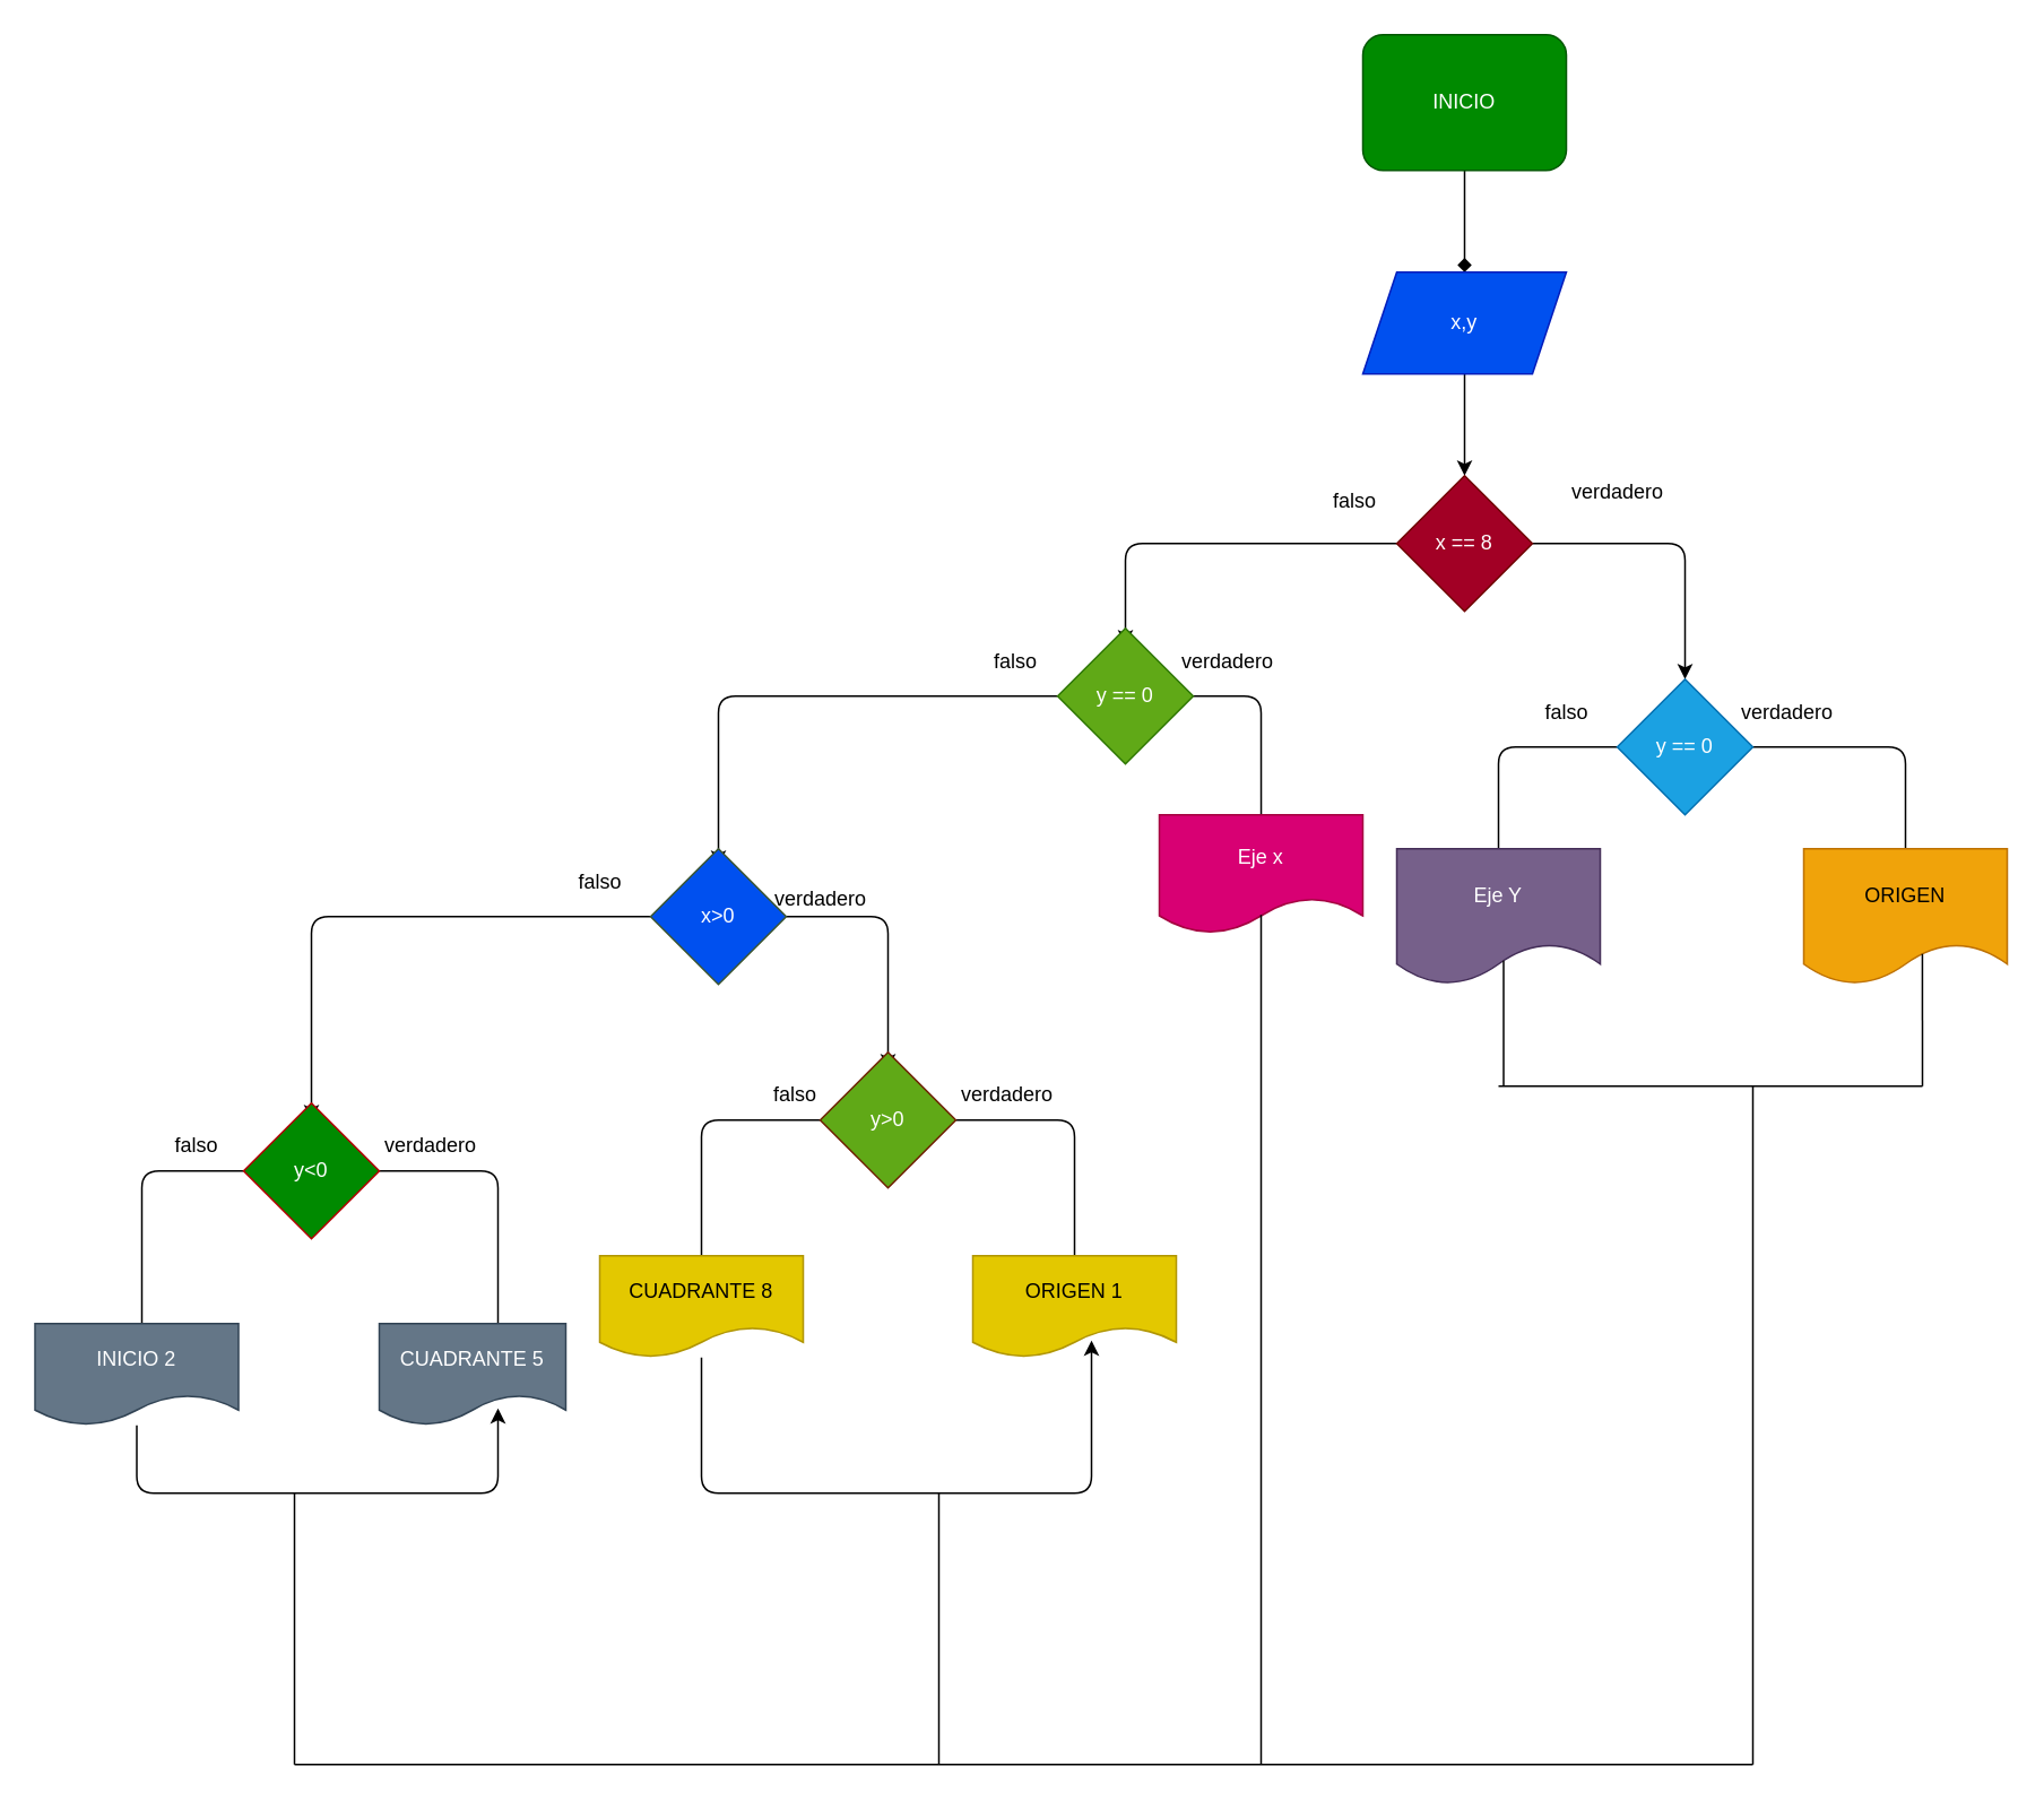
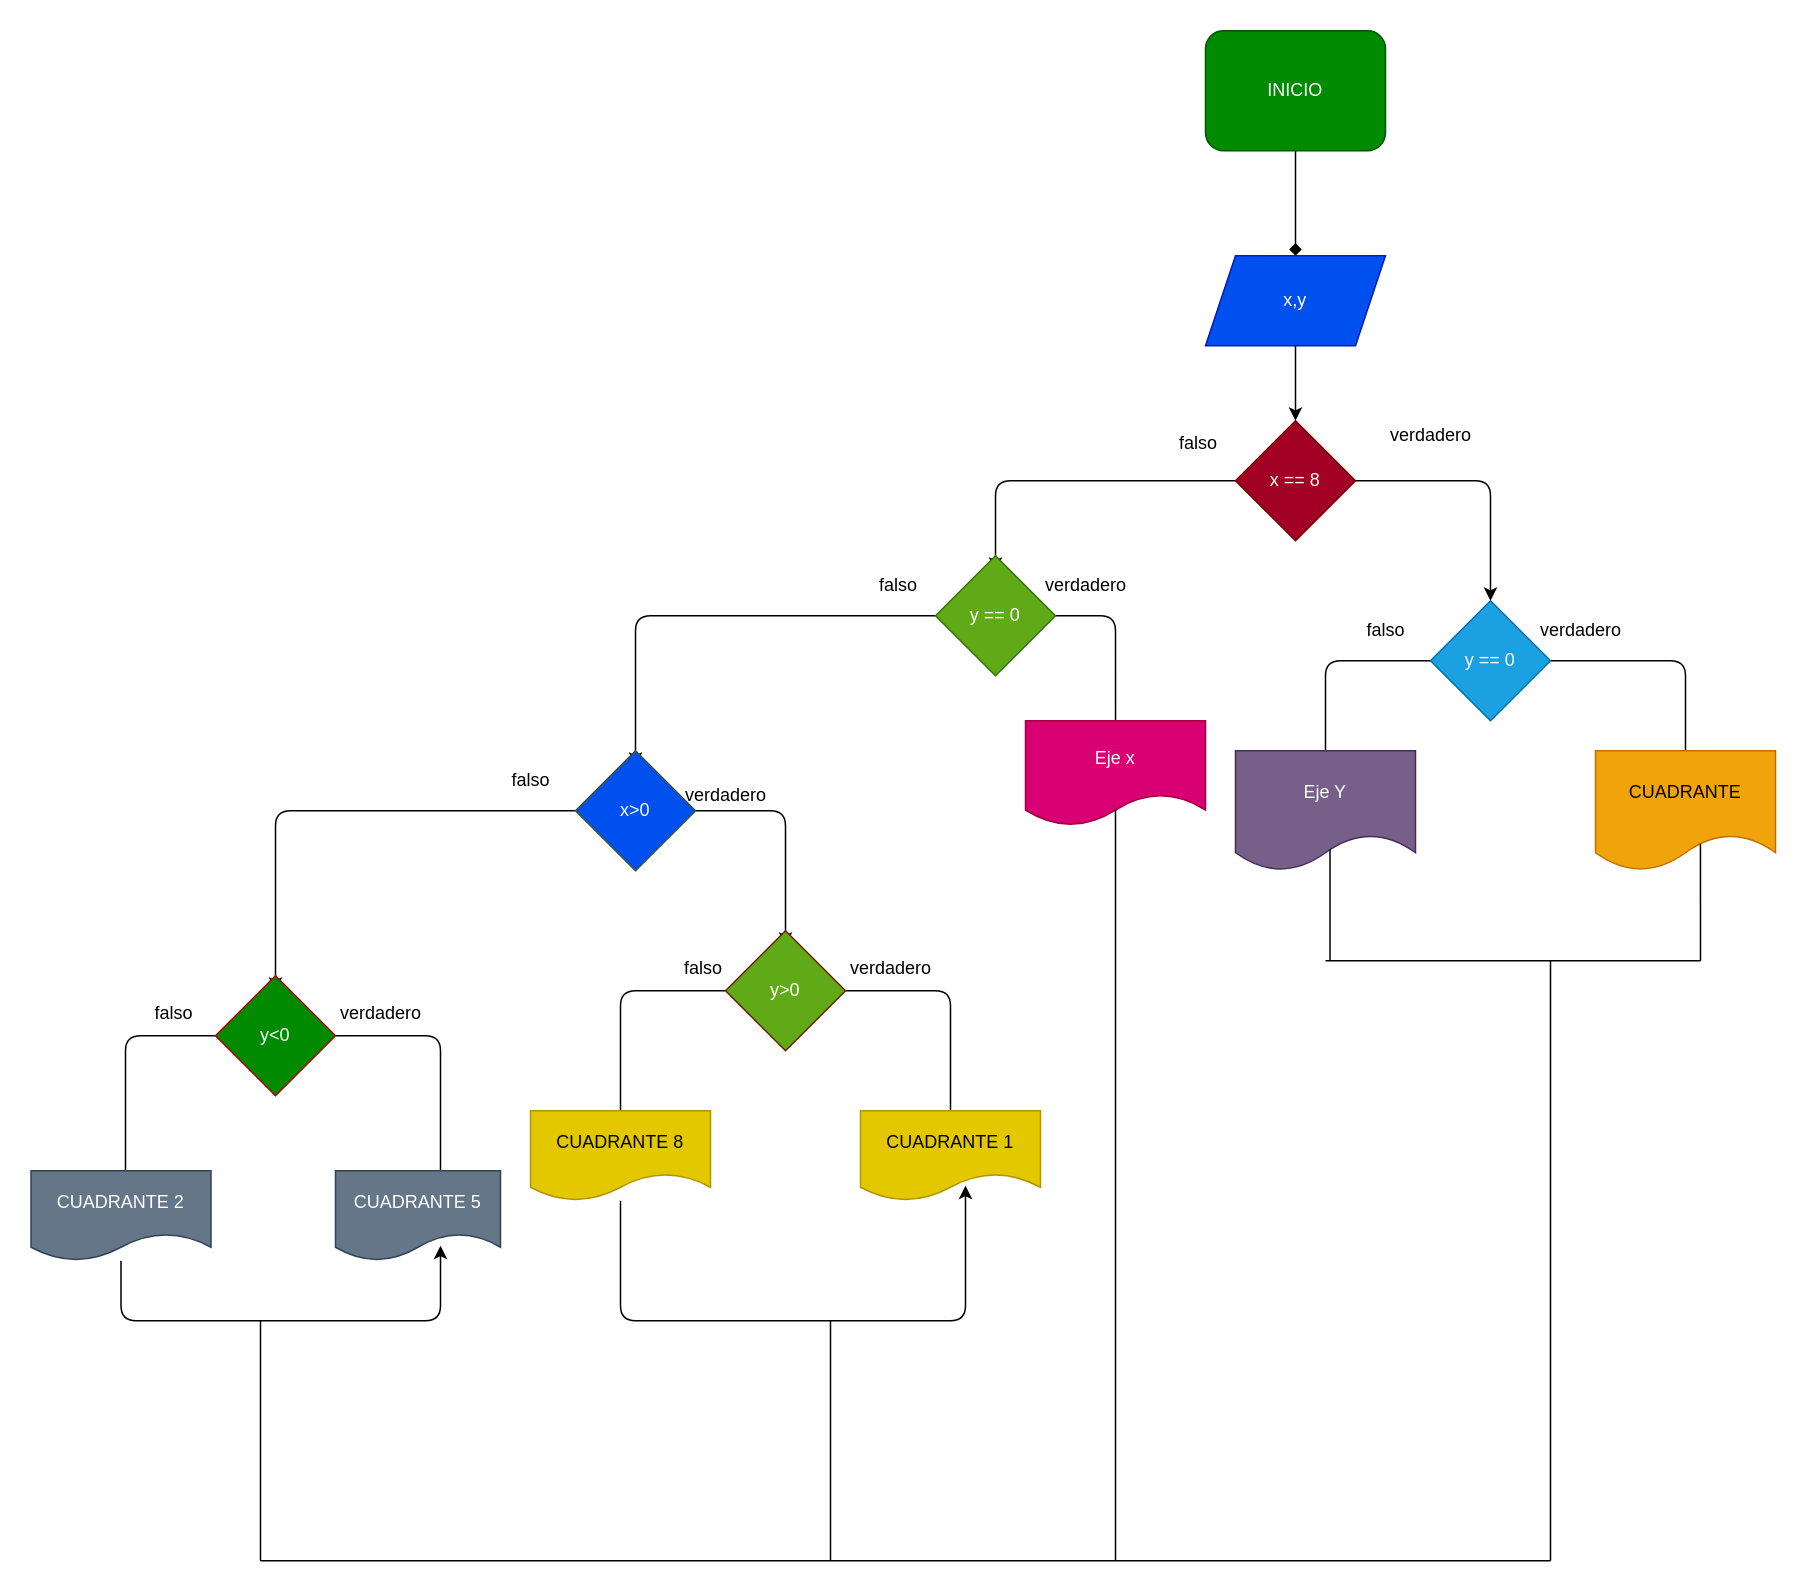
  <mxCell id="0" />
  <mxCell id="1" parent="0" />
  <mxCell id="2" style="edgeStyle=none;html=1;entryX=0.5;entryY=0;entryDx=0;entryDy=0;endArrow=diamond;" parent="1" source="3" target="8" edge="1"><mxGeometry relative="1" as="geometry"><mxPoint x="863" y="150" as="targetPoint" /></mxGeometry></mxCell>
  <mxCell id="3" value="INICIO" style="whiteSpace=wrap;html=1;fillColor=#008a00;fontColor=#ffffff;strokeColor=#005700;rounded=1;" parent="1" vertex="1"><mxGeometry x="803" y="20" width="120" height="80" as="geometry" /></mxCell>
  <mxCell id="4" style="edgeStyle=none;html=1;exitX=0.5;exitY=1;exitDx=0;exitDy=0;" parent="1" source="8" edge="1"><mxGeometry relative="1" as="geometry"><mxPoint x="863" y="280" as="targetPoint" /><mxPoint x="863" y="230" as="sourcePoint" /></mxGeometry></mxCell>
  <mxCell id="5" style="edgeStyle=none;html=1;" parent="1" source="7" edge="1"><mxGeometry relative="1" as="geometry"><mxPoint x="993" y="400" as="targetPoint" /><Array as="points"><mxPoint x="993" y="320" /></Array></mxGeometry></mxCell>
  <mxCell id="6" style="edgeStyle=none;html=1;" edge="1" parent="1" source="7"><mxGeometry relative="1" as="geometry"><mxPoint x="663" y="380" as="targetPoint" /><Array as="points"><mxPoint x="663" y="320" /></Array></mxGeometry></mxCell>
  <mxCell id="7" value="x == 8" style="rhombus;whiteSpace=wrap;html=1;fillColor=#a20025;fontColor=#ffffff;strokeColor=#6F0000;" parent="1" vertex="1"><mxGeometry x="823" y="280" width="80" height="80" as="geometry" /></mxCell>
- <mxCell id="8" value="x,y" style="shape=parallelogram;perimeter=parallelogramPerimeter;whiteSpace=wrap;html=1;fixedSize=1;fillColor=#0050ef;fontColor=#ffffff;strokeColor=#001DBC;" parent="1" vertex="1"><mxGeometry x="803" y="160" width="120" height="60" as="geometry" /></mxCell>
+ <mxCell id="8" value="x,y" style="shape=parallelogram;perimeter=parallelogramPerimeter;whiteSpace=wrap;html=1;fixedSize=1;fillColor=#0050ef;fontColor=#ffffff;strokeColor=#001DBC;" parent="1" vertex="1"><mxGeometry x="803" y="170" width="120" height="60" as="geometry" /></mxCell>
  <mxCell id="9" style="edgeStyle=none;html=1;exitX=1;exitY=0.5;exitDx=0;exitDy=0;" parent="1" source="11" edge="1"><mxGeometry relative="1" as="geometry"><mxPoint x="1123" y="510" as="targetPoint" /><Array as="points"><mxPoint x="1123" y="440" /></Array></mxGeometry></mxCell>
  <mxCell id="10" style="edgeStyle=none;html=1;" parent="1" source="11" edge="1"><mxGeometry relative="1" as="geometry"><mxPoint x="883" y="510" as="targetPoint" /><Array as="points"><mxPoint x="883" y="440" /></Array></mxGeometry></mxCell>
  <mxCell id="11" value="y == 0" style="rhombus;whiteSpace=wrap;html=1;fillColor=#1ba1e2;fontColor=#ffffff;strokeColor=#006EAF;" parent="1" vertex="1"><mxGeometry x="953" y="400" width="80" height="80" as="geometry" /></mxCell>
- <mxCell id="12" value="ORIGEN" style="shape=document;whiteSpace=wrap;html=1;boundedLbl=1;fillColor=#f0a30a;fontColor=#000000;strokeColor=#BD7000;" parent="1" vertex="1"><mxGeometry x="1063" y="500" width="120" height="80" as="geometry" /></mxCell>
+ <mxCell id="12" value="CUADRANTE" style="shape=document;whiteSpace=wrap;html=1;boundedLbl=1;fillColor=#f0a30a;fontColor=#000000;strokeColor=#BD7000;" parent="1" vertex="1"><mxGeometry x="1063" y="500" width="120" height="80" as="geometry" /></mxCell>
  <mxCell id="13" value="Eje Y" style="shape=document;whiteSpace=wrap;html=1;boundedLbl=1;fillColor=#76608a;fontColor=#ffffff;strokeColor=#432D57;" parent="1" vertex="1"><mxGeometry x="823" y="500" width="120" height="80" as="geometry" /></mxCell>
  <mxCell id="14" value="verdadero" style="text;html=1;align=center;verticalAlign=middle;resizable=0;points=[];autosize=1;strokeColor=none;fillColor=none;" parent="1" vertex="1"><mxGeometry x="1013" y="405" width="80" height="30" as="geometry" /></mxCell>
  <mxCell id="15" value="falso" style="text;html=1;align=center;verticalAlign=middle;resizable=0;points=[];autosize=1;strokeColor=none;fillColor=none;" parent="1" vertex="1"><mxGeometry x="898" y="405" width="50" height="30" as="geometry" /></mxCell>
  <mxCell id="16" value="" style="endArrow=none;html=1;exitX=0.525;exitY=0.825;exitDx=0;exitDy=0;exitPerimeter=0;" parent="1" source="13" edge="1"><mxGeometry width="50" height="50" relative="1" as="geometry"><mxPoint x="883" y="720" as="sourcePoint" /><mxPoint x="886" y="640" as="targetPoint" /></mxGeometry></mxCell>
  <mxCell id="17" value="" style="endArrow=none;html=1;entryX=0.583;entryY=0.775;entryDx=0;entryDy=0;entryPerimeter=0;" parent="1" target="12" edge="1"><mxGeometry width="50" height="50" relative="1" as="geometry"><mxPoint x="1133" y="640" as="sourcePoint" /><mxPoint x="1083" y="720" as="targetPoint" /></mxGeometry></mxCell>
  <mxCell id="18" value="" style="endArrow=none;html=1;" parent="1" edge="1"><mxGeometry width="50" height="50" relative="1" as="geometry"><mxPoint x="883" y="640" as="sourcePoint" /><mxPoint x="1133" y="640" as="targetPoint" /></mxGeometry></mxCell>
  <mxCell id="19" value="verdadero" style="text;html=1;align=center;verticalAlign=middle;resizable=0;points=[];autosize=1;strokeColor=none;fillColor=none;" parent="1" vertex="1"><mxGeometry x="913" y="275" width="80" height="30" as="geometry" /></mxCell>
  <mxCell id="20" style="edgeStyle=none;html=1;entryX=0.667;entryY=0.033;entryDx=0;entryDy=0;entryPerimeter=0;" edge="1" parent="1" source="22"><mxGeometry relative="1" as="geometry"><mxPoint x="743.04" y="491.98" as="targetPoint" /><Array as="points"><mxPoint x="743" y="410" /></Array></mxGeometry></mxCell>
  <mxCell id="21" style="edgeStyle=none;html=1;" edge="1" parent="1" source="22"><mxGeometry relative="1" as="geometry"><mxPoint x="423" y="510" as="targetPoint" /><Array as="points"><mxPoint x="423" y="410" /></Array></mxGeometry></mxCell>
  <mxCell id="22" value="y == 0" style="rhombus;whiteSpace=wrap;html=1;fillColor=#60a917;fontColor=#ffffff;strokeColor=#2D7600;" vertex="1" parent="1"><mxGeometry x="623" y="370" width="80" height="80" as="geometry" /></mxCell>
  <mxCell id="23" value="Eje x" style="shape=document;whiteSpace=wrap;html=1;boundedLbl=1;fillColor=#d80073;fontColor=#ffffff;strokeColor=#A50040;" vertex="1" parent="1"><mxGeometry x="683" y="480" width="120" height="70" as="geometry" /></mxCell>
  <mxCell id="24" style="edgeStyle=none;html=1;" edge="1" parent="1" source="26"><mxGeometry relative="1" as="geometry"><mxPoint x="523" y="630" as="targetPoint" /><Array as="points"><mxPoint x="523" y="540" /></Array></mxGeometry></mxCell>
  <mxCell id="25" style="edgeStyle=none;html=1;" edge="1" parent="1" source="26"><mxGeometry relative="1" as="geometry"><mxPoint x="183" y="660" as="targetPoint" /><Array as="points"><mxPoint x="183" y="540" /></Array></mxGeometry></mxCell>
  <mxCell id="26" value="x&amp;gt;0" style="rhombus;whiteSpace=wrap;html=1;fillColor=#0050ef;fontColor=#ffffff;strokeColor=#3A5431;" vertex="1" parent="1"><mxGeometry x="383" y="500" width="80" height="80" as="geometry" /></mxCell>
  <mxCell id="27" style="edgeStyle=none;html=1;" edge="1" parent="1" source="29"><mxGeometry relative="1" as="geometry"><mxPoint x="633" y="750" as="targetPoint" /><Array as="points"><mxPoint x="633" y="660" /></Array></mxGeometry></mxCell>
  <mxCell id="28" style="edgeStyle=none;html=1;" edge="1" parent="1" source="29"><mxGeometry relative="1" as="geometry"><mxPoint x="413" y="750" as="targetPoint" /><Array as="points"><mxPoint x="413" y="660" /></Array></mxGeometry></mxCell>
  <mxCell id="29" value="y&amp;gt;0" style="rhombus;whiteSpace=wrap;html=1;fillColor=#60a917;fontColor=#ffffff;strokeColor=#6D1F00;" vertex="1" parent="1"><mxGeometry x="483" y="620" width="80" height="80" as="geometry" /></mxCell>
- <mxCell id="30" value="ORIGEN 1" style="shape=document;whiteSpace=wrap;html=1;boundedLbl=1;fillColor=#e3c800;fontColor=#000000;strokeColor=#B09500;" vertex="1" parent="1"><mxGeometry x="573" y="740" width="120" height="60" as="geometry" /></mxCell>
+ <mxCell id="30" value="CUADRANTE 1" style="shape=document;whiteSpace=wrap;html=1;boundedLbl=1;fillColor=#e3c800;fontColor=#000000;strokeColor=#B09500;" vertex="1" parent="1"><mxGeometry x="573" y="740" width="120" height="60" as="geometry" /></mxCell>
  <mxCell id="31" style="edgeStyle=none;html=1;" edge="1" parent="1" source="32"><mxGeometry relative="1" as="geometry"><mxPoint x="643" y="790" as="targetPoint" /><Array as="points"><mxPoint x="413" y="880" /><mxPoint x="643" y="880" /></Array></mxGeometry></mxCell>
  <mxCell id="32" value="CUADRANTE 8" style="shape=document;whiteSpace=wrap;html=1;boundedLbl=1;fillColor=#e3c800;fontColor=#000000;strokeColor=#B09500;" vertex="1" parent="1"><mxGeometry x="353" y="740" width="120" height="60" as="geometry" /></mxCell>
  <mxCell id="33" style="edgeStyle=none;html=1;" edge="1" parent="1" source="35"><mxGeometry relative="1" as="geometry"><mxPoint x="293" y="790" as="targetPoint" /><Array as="points"><mxPoint x="293" y="690" /></Array></mxGeometry></mxCell>
  <mxCell id="34" style="edgeStyle=none;html=1;" edge="1" parent="1" source="35"><mxGeometry relative="1" as="geometry"><mxPoint x="83" y="790" as="targetPoint" /><Array as="points"><mxPoint x="83" y="690" /></Array></mxGeometry></mxCell>
  <mxCell id="35" value="y&amp;lt;0" style="rhombus;whiteSpace=wrap;html=1;fillColor=#008a00;fontColor=#ffffff;strokeColor=#B20000;" vertex="1" parent="1"><mxGeometry x="143" y="650" width="80" height="80" as="geometry" /></mxCell>
  <mxCell id="36" value="CUADRANTE 5" style="shape=document;whiteSpace=wrap;html=1;boundedLbl=1;fillColor=#647687;strokeColor=#314354;fontColor=#ffffff;" vertex="1" parent="1"><mxGeometry x="223" y="780" width="110" height="60" as="geometry" /></mxCell>
  <mxCell id="37" style="edgeStyle=none;html=1;" edge="1" parent="1" source="38"><mxGeometry relative="1" as="geometry"><mxPoint x="293" y="830" as="targetPoint" /><Array as="points"><mxPoint x="80" y="880" /><mxPoint x="293" y="880" /></Array></mxGeometry></mxCell>
- <mxCell id="38" value="INICIO 2" style="shape=document;whiteSpace=wrap;html=1;boundedLbl=1;fillColor=#647687;fontColor=#ffffff;strokeColor=#314354;" vertex="1" parent="1"><mxGeometry x="20" y="780" width="120" height="60" as="geometry" /></mxCell>
+ <mxCell id="38" value="CUADRANTE 2" style="shape=document;whiteSpace=wrap;html=1;boundedLbl=1;fillColor=#647687;fontColor=#ffffff;strokeColor=#314354;" vertex="1" parent="1"><mxGeometry x="20" y="780" width="120" height="60" as="geometry" /></mxCell>
  <mxCell id="39" value="falso" style="text;html=1;align=center;verticalAlign=middle;resizable=0;points=[];autosize=1;strokeColor=none;fillColor=none;" vertex="1" parent="1"><mxGeometry x="773" y="280" width="50" height="30" as="geometry" /></mxCell>
  <mxCell id="40" value="verdadero" style="text;html=1;align=center;verticalAlign=middle;resizable=0;points=[];autosize=1;strokeColor=none;fillColor=none;" vertex="1" parent="1"><mxGeometry x="683" y="375" width="80" height="30" as="geometry" /></mxCell>
  <mxCell id="41" value="falso" style="text;html=1;align=center;verticalAlign=middle;resizable=0;points=[];autosize=1;strokeColor=none;fillColor=none;" vertex="1" parent="1"><mxGeometry x="573" y="375" width="50" height="30" as="geometry" /></mxCell>
  <mxCell id="42" value="verdadero" style="text;html=1;align=center;verticalAlign=middle;resizable=0;points=[];autosize=1;strokeColor=none;fillColor=none;" vertex="1" parent="1"><mxGeometry x="443" y="515" width="80" height="30" as="geometry" /></mxCell>
  <mxCell id="43" value="falso" style="text;html=1;align=center;verticalAlign=middle;resizable=0;points=[];autosize=1;strokeColor=none;fillColor=none;" vertex="1" parent="1"><mxGeometry x="328" y="505" width="50" height="30" as="geometry" /></mxCell>
  <mxCell id="44" value="verdadero" style="text;html=1;align=center;verticalAlign=middle;resizable=0;points=[];autosize=1;strokeColor=none;fillColor=none;" vertex="1" parent="1"><mxGeometry x="213" y="660" width="80" height="30" as="geometry" /></mxCell>
  <mxCell id="45" value="falso" style="text;html=1;align=center;verticalAlign=middle;resizable=0;points=[];autosize=1;strokeColor=none;fillColor=none;" vertex="1" parent="1"><mxGeometry x="90" y="660" width="50" height="30" as="geometry" /></mxCell>
  <mxCell id="46" value="verdadero" style="text;html=1;align=center;verticalAlign=middle;resizable=0;points=[];autosize=1;strokeColor=none;fillColor=none;" vertex="1" parent="1"><mxGeometry y="630" width="80" height="30" as="geometry" x="553" /></mxCell>
  <mxCell id="47" value="falso" style="text;html=1;align=center;verticalAlign=middle;resizable=0;points=[];autosize=1;strokeColor=none;fillColor=none;" vertex="1" parent="1"><mxGeometry x="443" y="630" width="50" height="30" as="geometry" /></mxCell>
  <mxCell id="48" value="" style="endArrow=none;html=1;" edge="1" parent="1"><mxGeometry width="50" height="50" relative="1" as="geometry"><mxPoint x="173" y="880" as="sourcePoint" /><mxPoint x="173" y="1040" as="targetPoint" /></mxGeometry></mxCell>
  <mxCell id="49" value="" style="endArrow=none;html=1;" edge="1" parent="1"><mxGeometry width="50" height="50" relative="1" as="geometry"><mxPoint x="173" y="1040" as="sourcePoint" /><mxPoint x="1033" y="1040" as="targetPoint" /></mxGeometry></mxCell>
  <mxCell id="50" value="" style="endArrow=none;html=1;" edge="1" parent="1"><mxGeometry width="50" height="50" relative="1" as="geometry"><mxPoint x="1033" y="1040" as="sourcePoint" /><mxPoint x="1033" y="640" as="targetPoint" /></mxGeometry></mxCell>
  <mxCell id="51" value="" style="endArrow=none;html=1;" edge="1" parent="1"><mxGeometry width="50" height="50" relative="1" as="geometry"><mxPoint y="1040" as="sourcePoint" x="553" /><mxPoint y="880" as="targetPoint" x="553" /></mxGeometry></mxCell>
  <mxCell id="52" value="" style="endArrow=none;html=1;entryX=0.5;entryY=0.843;entryDx=0;entryDy=0;entryPerimeter=0;" edge="1" parent="1" target="23"><mxGeometry width="50" height="50" relative="1" as="geometry"><mxPoint x="743" y="1040" as="sourcePoint" /><mxPoint x="893" y="660" as="targetPoint" /></mxGeometry></mxCell>
